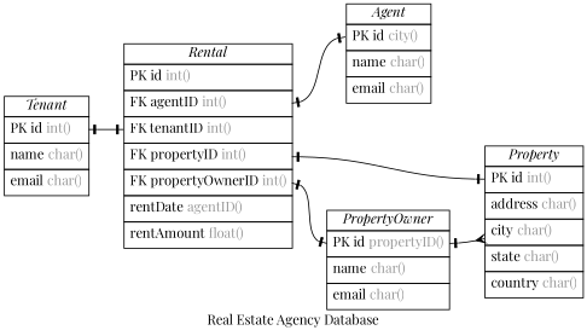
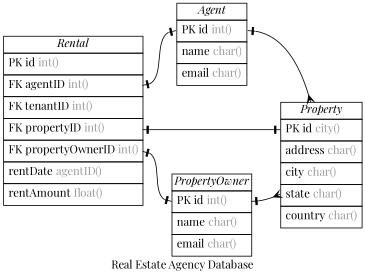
  digraph {
    concentrate=true
    fontname="Playfair Display"
    label="Real Estate Agency Database"
    nodesep=0.5
    rankdir=LR
    splines=spline
    node [fontname="Playfair Display" shape=plain]
    edge [arrowhead=noneotee arrowsize=0.9 arrowtail=noneotee dir=both fontname="Playfair Display" fontsize=12 headport=id labelangle=32 labeldistance=1.8 penwidth=1.0 tailport=id]
-   n1 [label=<         <table border="0" cellborder="1" cellspacing="0" >         <tr><td><i>Agent</i></td></tr>         <tr><td port="id" align="left" cellpadding="5">PK id <font color="grey60">city()</font></td></tr>         <tr><td port="name" align="left" cellpadding="5">name <font color="grey60">char()</font></td></tr>         <tr><td port="email" align="left" cellpadding="5">email <font color="grey60">char()</font></td></tr>     </table>>]
-   n2 [label=<         <table border="0" cellborder="1" cellspacing="0" >         <tr><td><i>Property</i></td></tr>         <tr><td port="id" align="left" cellpadding="5">PK id <font color="grey60">int()</font></td></tr>         <tr><td port="address" align="left" cellpadding="5">address <font color="grey60">char()</font></td></tr>         <tr><td port="city" align="left" cellpadding="5">city <font color="grey60">char()</font></td></tr>         <tr><td port="state" align="left" cellpadding="5">state <font color="grey60">char()</font></td></tr>         <tr><td port="country" align="left" cellpadding="5">country <font color="grey60">char()</font></td></tr>     </table>>]
-   n3 [label=<         <table border="0" cellborder="1" cellspacing="0" >         <tr><td><i>Tenant</i></td></tr>         <tr><td port="id" align="left" cellpadding="5">PK id <font color="grey60">int()</font></td></tr>         <tr><td port="name" align="left" cellpadding="5">name <font color="grey60">char()</font></td></tr>         <tr><td port="email" align="left" cellpadding="5">email <font color="grey60">char()</font></td></tr>     </table>>]
+   n1 [label=<         <table border="0" cellborder="1" cellspacing="0" >         <tr><td><i>Agent</i></td></tr>         <tr><td port="id" align="left" cellpadding="5">PK id <font color="grey60">int()</font></td></tr>         <tr><td port="name" align="left" cellpadding="5">name <font color="grey60">char()</font></td></tr>         <tr><td port="email" align="left" cellpadding="5">email <font color="grey60">char()</font></td></tr>     </table>>]
+   n2 [label=<         <table border="0" cellborder="1" cellspacing="0" >         <tr><td><i>Property</i></td></tr>         <tr><td port="id" align="left" cellpadding="5">PK id <font color="grey60">city()</font></td></tr>         <tr><td port="address" align="left" cellpadding="5">address <font color="grey60">char()</font></td></tr>         <tr><td port="city" align="left" cellpadding="5">city <font color="grey60">char()</font></td></tr>         <tr><td port="state" align="left" cellpadding="5">state <font color="grey60">char()</font></td></tr>         <tr><td port="country" align="left" cellpadding="5">country <font color="grey60">char()</font></td></tr>     </table>>]
    n4 [label=<         <table border="0" cellborder="1" cellspacing="0" >         <tr><td><i>Rental</i></td></tr>         <tr><td port="id" align="left" cellpadding="5">PK id <font color="grey60">int()</font></td></tr>         <tr><td port="agentID" align="left" cellpadding="5">FK agentID <font color="grey60">int()</font></td></tr>         <tr><td port="tenantID" align="left" cellpadding="5">FK tenantID <font color="grey60">int()</font></td></tr>         <tr><td port="propertyID" align="left" cellpadding="5">FK propertyID <font color="grey60">int()</font></td></tr>         <tr><td port="propertyOwnerID" align="left" cellpadding="5">FK propertyOwnerID <font color="grey60">int()</font></td></tr>         <tr><td port="rentDate" align="left" cellpadding="5">rentDate <font color="grey60">agentID()</font></td></tr>         <tr><td port="rentAmount" align="left" cellpadding="5">rentAmount <font color="grey60">float()</font></td></tr>     </table>>]
-   n5 [label=<         <table border="0" cellborder="1" cellspacing="0" >         <tr><td><i>PropertyOwner</i></td></tr>         <tr><td port="id" align="left" cellpadding="5">PK id <font color="grey60">propertyID()</font></td></tr>         <tr><td port="name" align="left" cellpadding="5">name <font color="grey60">char()</font></td></tr>         <tr><td port="email" align="left" cellpadding="5">email <font color="grey60">char()</font></td></tr>     </table>>]
-   n3 -> n4 [headport=tenantID]
+   n5 [label=<         <table border="0" cellborder="1" cellspacing="0" >         <tr><td><i>PropertyOwner</i></td></tr>         <tr><td port="id" align="left" cellpadding="5">PK id <font color="grey60">int()</font></td></tr>         <tr><td port="name" align="left" cellpadding="5">name <font color="grey60">char()</font></td></tr>         <tr><td port="email" align="left" cellpadding="5">email <font color="grey60">char()</font></td></tr>     </table>>]
+   n1 -> n2 [arrowhead=ocrow headport=propertyID]
    n4 -> n1 [tailport=agentID]
    n4 -> n2 [tailport=propertyID]
    n4 -> n5 [tailport=propertyOwnerID]
    n5 -> n2 [arrowhead=ocrow headport=propertyID]
  }
